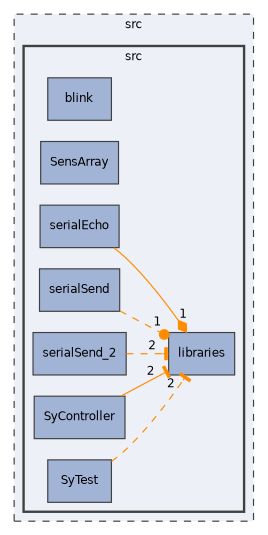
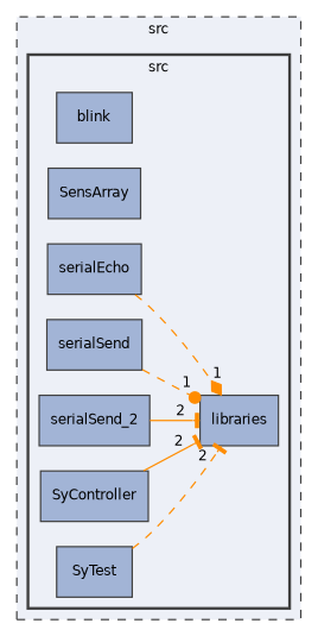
  digraph {
    compound=true
    rankdir=LR
    node [color=grey25 fillcolor="#a2b4d6" fontname=Helvetica fontsize=10 shape=box style="filled,"]
    edge [arrowhead=tee color=darkorange fontname=Helvetica fontsize=10 headlabel=2 labeldistance=1.5 labelfontname=Helvetica labelfontsize=10 style=solid]
    n1 [label=blink]
    n2 [label=libraries]
    n3 [label=SensArray]
    n4 [label=serialEcho]
    n5 [label=serialSend]
    n6 [label=serialSend_2]
    n7 [label=SyController]
    n8 [label=SyTest]
    subgraph cluster_1 {
      bgcolor="#edf0f7"
      fontname=Helvetica
      fontsize=10
      label=src
      pencolor=grey25
      style="filled,dashed,"
      subgraph cluster_2 {
        bgcolor="#edf0f7"
        fontname=Helvetica
        fontsize=10
        label=src
        pencolor=grey25
        style="filled,bold,"
        n1
        n2
        n3
        n4
        n5
        n6
        n7
        n8
      }
    }
-   n4 -> n2 [arrowhead=diamond headlabel=1]
+   n4 -> n2 [arrowhead=diamond headlabel=1 style=dashed]
    n5 -> n2 [arrowhead=dot headlabel=1 style=dashed]
-   n6 -> n2 [style=dashed]
+   n6 -> n2
    n7 -> n2
    n8 -> n2 [style=dashed]
  }
